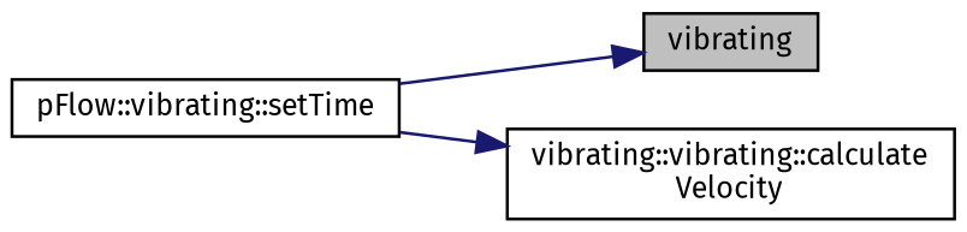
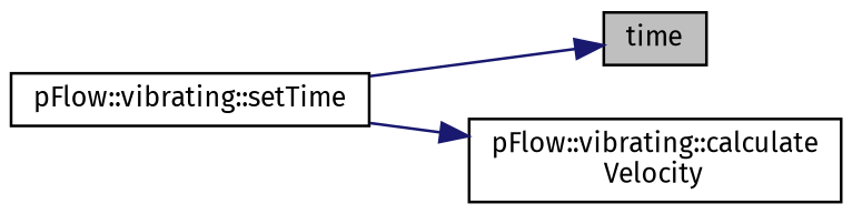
  digraph {
    fontname="Fira Sans"
    rankdir=RL
    node [color=black fillcolor=white fontname="Fira Sans" fontsize=10 shape=record style=filled]
    edge [color=midnightblue dir=back fontname="Fira Sans" fontsize=10 labelfontname=Helvetica labelfontsize=10 style=solid]
-   n1 [fillcolor=grey75 fontcolor=black height=0.2 label=vibrating width=0.4]
+   n1 [fillcolor=grey75 fontcolor=black height=0.2 label=time width=0.4]
    n2 [height=0.2 label="pFlow::vibrating::setTime" width=0.4]
-   n3 [height=0.2 label="vibrating::vibrating::calculate\lVelocity" width=0.4]
+   n3 [height=0.2 label="pFlow::vibrating::calculate\lVelocity" width=0.4]
    n1 -> n2
    n3 -> n2
  }
